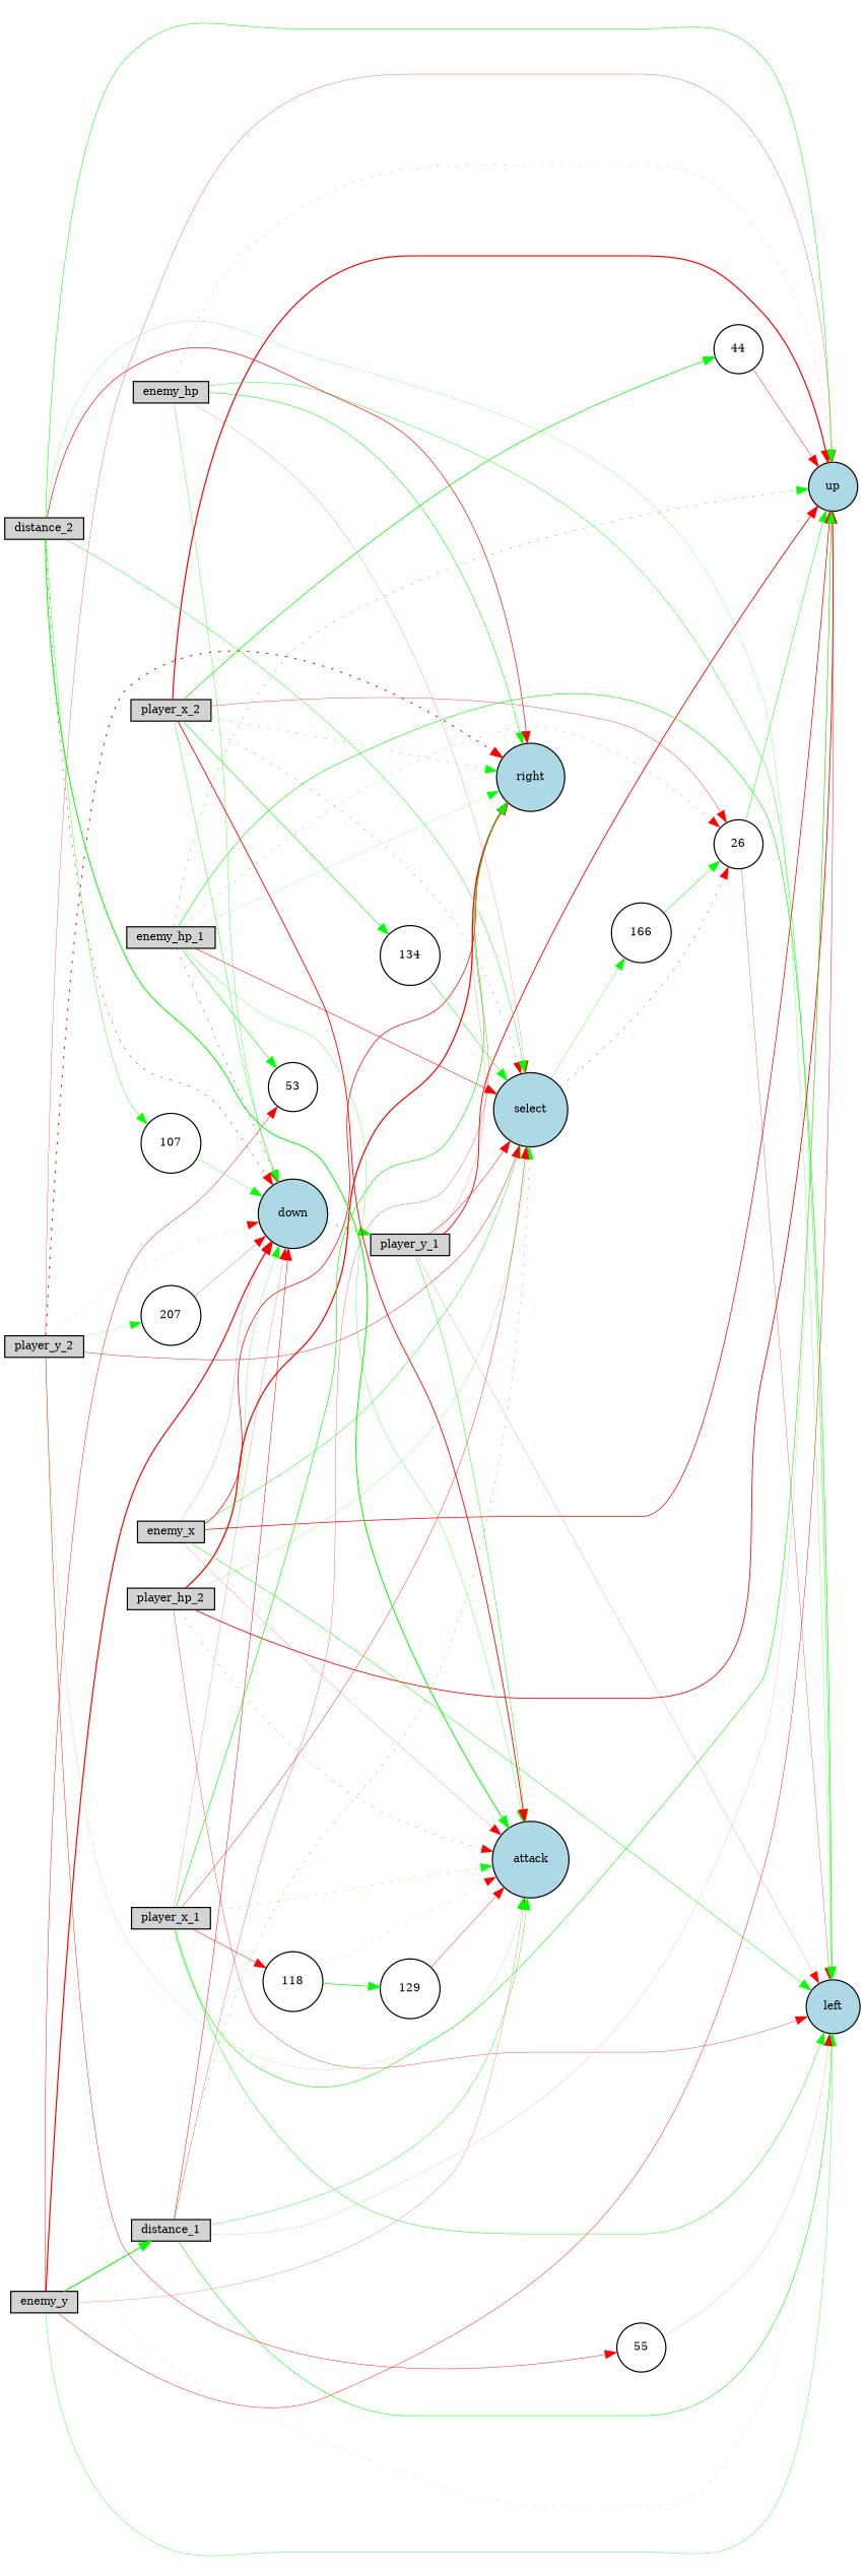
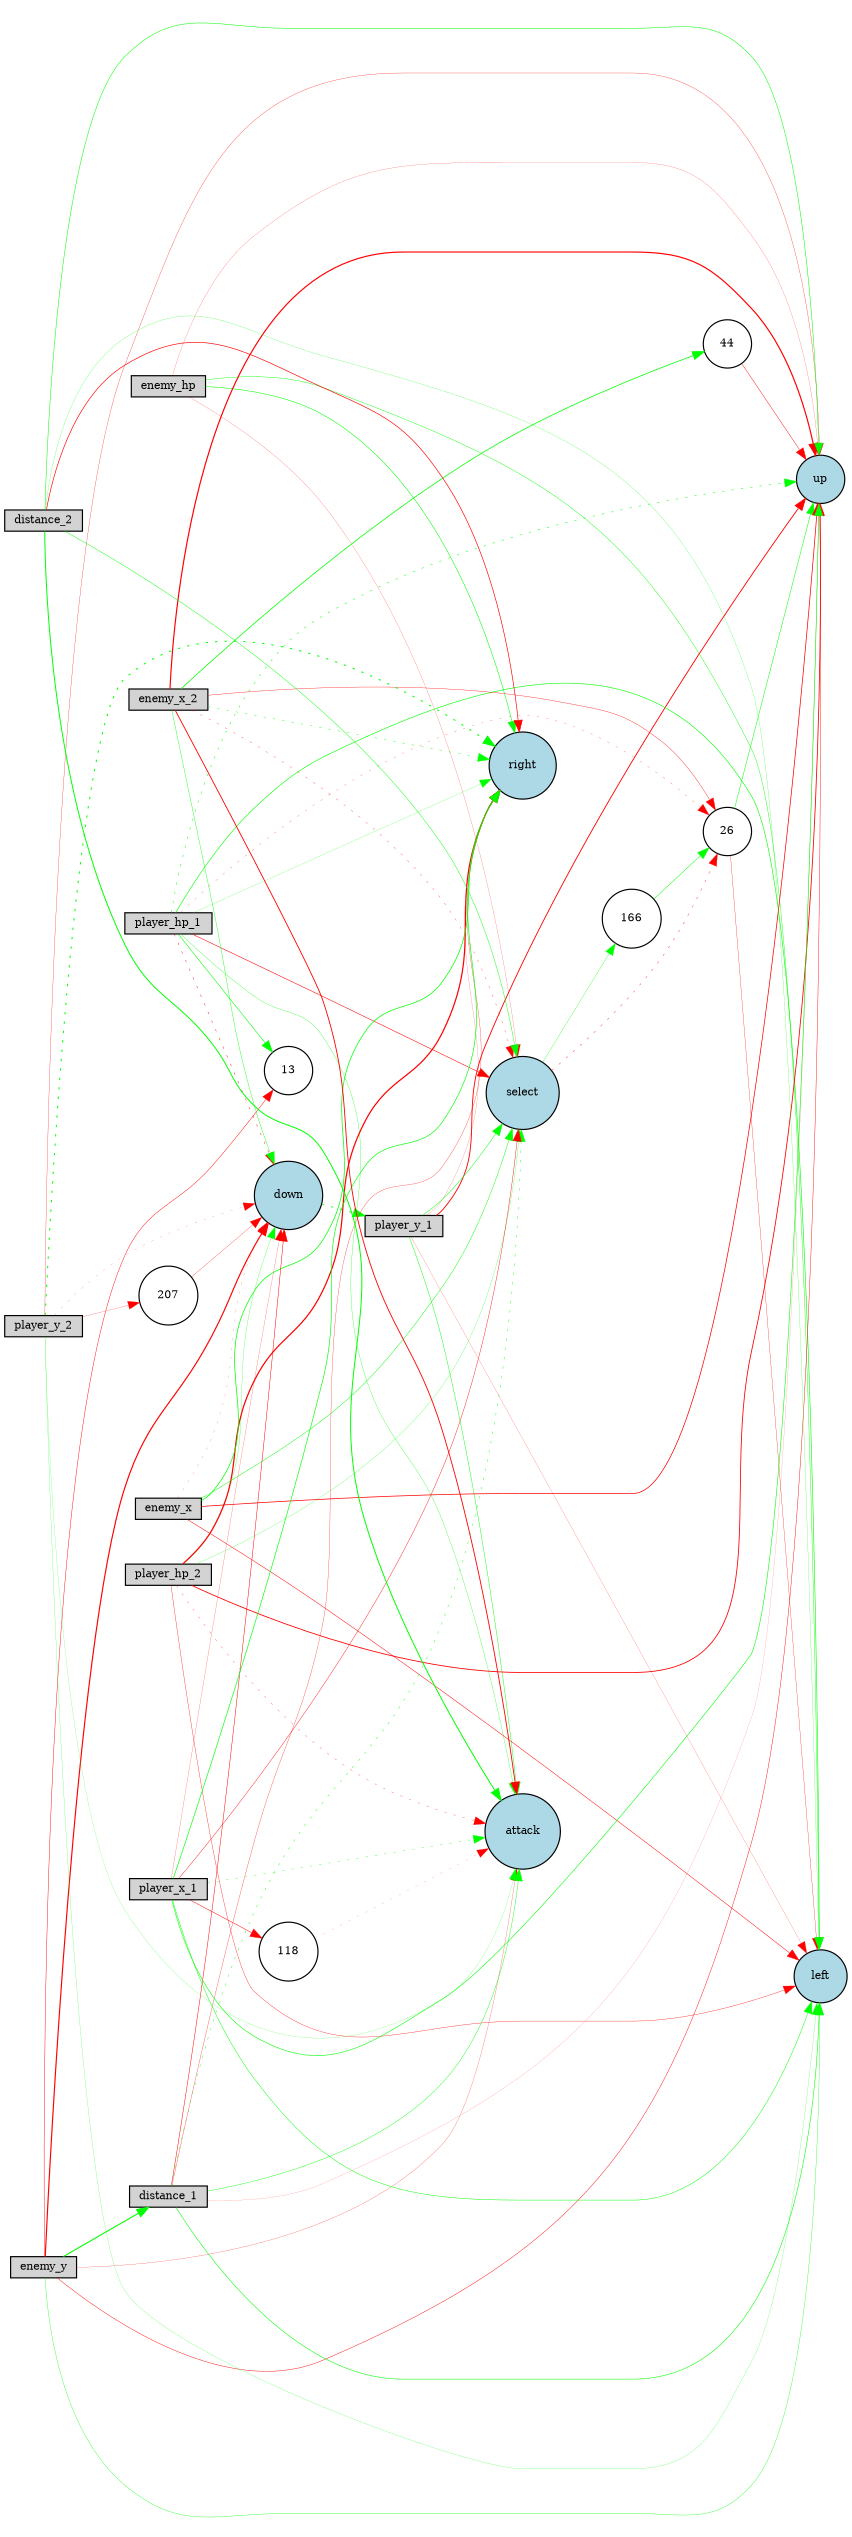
  digraph {
    rankdir=LR
    node [fillcolor=lightgray fontsize=9 shape=circle style=filled]
    edge [color=red style=solid]
    enemy_hp [height=0.2 shape=box width=0.2]
    up [fillcolor=lightblue height=0.2 width=0.2]
    down [fillcolor=lightblue height=0.2 width=0.2]
    left [fillcolor=lightblue height=0.2 width=0.2]
    right [fillcolor=lightblue height=0.2 width=0.2]
    select [fillcolor=lightblue height=0.2 width=0.2]
    attack [fillcolor=lightblue height=0.2 width=0.2]
    player_y_1 [height=0.2 shape=box width=0.2]
    26 [fillcolor=white height=0.2 width=0.2]
    166 [fillcolor=white height=0.2 width=0.2]
-   player_hp_1 [height=0.2 shape=box width=0.2 label=enemy_hp_1]
-   13 [fillcolor=white height=0.2 width=0.2 label=53]
+   player_hp_1 [height=0.2 shape=box width=0.2]
+   13 [fillcolor=white height=0.2 width=0.2]
    player_hp_2 [height=0.2 shape=box width=0.2]
    enemy_x [height=0.2 shape=box width=0.2]
    enemy_y [height=0.2 shape=box width=0.2]
    distance_1 [height=0.2 shape=box width=0.2]
    player_x_1 [height=0.2 shape=box width=0.2]
    118 [fillcolor=white height=0.2 width=0.2]
-   129 [fillcolor=white height=0.2 width=0.2]
-   player_x_2 [height=0.2 shape=box width=0.2]
-   134 [fillcolor=white height=0.2 width=0.2]
+   player_x_2 [height=0.2 shape=box width=0.2 label=enemy_x_2]
    44 [fillcolor=white height=0.2 width=0.2]
    player_y_2 [height=0.2 shape=box width=0.2]
    207 [fillcolor=white height=0.2 width=0.2]
-   55 [fillcolor=white height=0.2 width=0.2]
    distance_2 [height=0.2 shape=box width=0.2]
-   107 [fillcolor=white height=0.2 width=0.2]
-   enemy_hp -> up [penwidth=0.1486520787569155 style=dotted]
-   enemy_hp -> down [color=green penwidth=0.2877586257602713]
+   enemy_hp -> up [penwidth=0.1486520787569155]
    enemy_hp -> left [color=green penwidth=0.35336790407358176]
    enemy_hp -> right [color=green penwidth=0.45647855426228245]
    enemy_hp -> select [penwidth=0.1506006177604077]
    down -> player_y_1 [color=green penwidth=0.6818511043831349 style=dotted]
    select -> 26 [penwidth=0.32197122098299397 style=dotted]
    select -> 166 [color=green penwidth=0.25495962499773694]
    player_y_1 -> up [penwidth=0.7554965407590652]
    player_y_1 -> left [penwidth=0.14177560005451664]
    player_y_1 -> right [penwidth=0.132816089760395]
-   player_y_1 -> select [penwidth=0.39713033182184454]
+   player_y_1 -> select [color=green penwidth=0.39713033182184454]
    player_y_1 -> attack [color=green penwidth=0.37775357374836915]
    26 -> up [color=green penwidth=0.41551160758535655]
    26 -> left [penwidth=0.2482435340163753]
    166 -> 26 [color=green penwidth=0.40351715901936924]
    player_hp_1 -> up [color=green penwidth=0.41308600632465586 style=dotted]
    player_hp_1 -> down [penwidth=0.37361687093776275 style=dotted]
    player_hp_1 -> left [color=green penwidth=0.5155358734637342]
    player_hp_1 -> right [color=green penwidth=0.16301153099277668]
    player_hp_1 -> select [penwidth=0.4592350328476653]
    player_hp_1 -> attack [color=green penwidth=0.25362564173900315]
    player_hp_1 -> 26 [penwidth=0.18792434585835072 style=dotted]
    player_hp_1 -> 13 [color=green penwidth=0.4751390800412204]
    player_hp_2 -> up [penwidth=0.7080335313384093]
    player_hp_2 -> down [color=green penwidth=0.21970578662528378]
    player_hp_2 -> left [penwidth=0.28872194708659066]
    player_hp_2 -> right [penwidth=1.0367904586210193]
    player_hp_2 -> select [color=green penwidth=0.19463007047868236]
    player_hp_2 -> attack [penwidth=0.2273573502492291 style=dotted]
    enemy_x -> up [penwidth=0.6190625125081419]
-   enemy_x -> down [penwidth=0.14849103415202172]
-   enemy_x -> left [color=green penwidth=0.41203385199550446]
-   enemy_x -> right [penwidth=0.6161833235358527]
+   enemy_x -> down [penwidth=0.14849103415202172 style=dotted]
+   enemy_x -> left [penwidth=0.41203385199550446]
+   enemy_x -> right [color=green penwidth=0.6161833235358527]
    enemy_x -> select [color=green penwidth=0.3821155621871246]
-   enemy_x -> attack [penwidth=0.16157624113001418]
    enemy_y -> up [penwidth=0.36677248806517126]
    enemy_y -> down [penwidth=0.9888378075224633]
    enemy_y -> left [color=green penwidth=0.2843797789796625]
    enemy_y -> attack [penwidth=0.1819941431938054]
    enemy_y -> 13 [penwidth=0.3735971302119745]
    enemy_y -> distance_1 [color=green penwidth=0.8963669490294869]
    distance_1 -> up [penwidth=0.10090354739819347]
    distance_1 -> down [penwidth=0.4165138352281694]
    distance_1 -> left [color=green penwidth=0.46727028464276976]
    distance_1 -> right [penwidth=0.23929444473269235]
    distance_1 -> select [color=green penwidth=0.3581265901677658 style=dotted]
    distance_1 -> attack [color=green penwidth=0.3430911091514415]
    player_x_1 -> up [color=green penwidth=0.4852272416446052]
    player_x_1 -> down [penwidth=0.1654897532331214]
    player_x_1 -> left [color=green penwidth=0.3965556452588156]
    player_x_1 -> right [color=green penwidth=0.5455414184205081]
    player_x_1 -> select [penwidth=0.33869360866495424]
    player_x_1 -> attack [color=green penwidth=0.2877021251292937 style=dotted]
    player_x_1 -> 118 [penwidth=0.40794183664845607]
    118 -> attack [penwidth=0.11034350733105036 style=dotted]
-   118 -> 129 [color=green penwidth=0.581409869834494]
-   129 -> attack [penwidth=0.3293015594548181]
    player_x_2 -> up [penwidth=1.0011946540297498]
    player_x_2 -> down [color=green penwidth=0.3353581654721654]
    player_x_2 -> right [color=green penwidth=0.3369551426166589 style=dotted]
    player_x_2 -> select [penwidth=0.2440154768151775 style=dotted]
    player_x_2 -> attack [penwidth=0.7457779949958313]
    player_x_2 -> 26 [penwidth=0.29916848646581773]
-   player_x_2 -> 134 [color=green penwidth=0.5164590849654043]
    player_x_2 -> 44 [color=green penwidth=0.6405991518286213]
-   134 -> select [color=green penwidth=0.41164608499636524]
    44 -> up [penwidth=0.36115546950516775]
    player_y_2 -> up [penwidth=0.23873161887085312]
    player_y_2 -> down [penwidth=0.1244619391217788 style=dotted]
-   player_y_2 -> left [color=green penwidth=0.16976979787928742 style=dotted]
-   player_y_2 -> right [penwidth=0.8538670953878668 style=dotted]
-   player_y_2 -> select [penwidth=0.3644403978423233]
+   player_y_2 -> left [color=green penwidth=0.16976979787928742]
+   player_y_2 -> right [color=green penwidth=0.8538670953878668 style=dotted]
    player_y_2 -> attack [color=green penwidth=0.14589513444807362]
-   player_y_2 -> 207 [color=green penwidth=0.17199857282636224]
-   player_y_2 -> 55 [penwidth=0.3662328598853002]
+   player_y_2 -> 207 [penwidth=0.17199857282636224]
    207 -> down [penwidth=0.2113413309187866]
-   55 -> left [penwidth=0.11050544045657262]
    distance_2 -> up [color=green penwidth=0.43417345530168716]
-   distance_2 -> down [penwidth=0.4330598901553059 style=dotted]
    distance_2 -> left [color=green penwidth=0.1844270380104406]
    distance_2 -> right [penwidth=0.5551563488810438]
    distance_2 -> select [color=green penwidth=0.3776448902296189]
    distance_2 -> attack [color=green penwidth=0.830170958618255]
-   distance_2 -> 107 [color=green penwidth=0.31546800347819814]
-   107 -> down [color=green penwidth=0.2682530546556371]
  }
